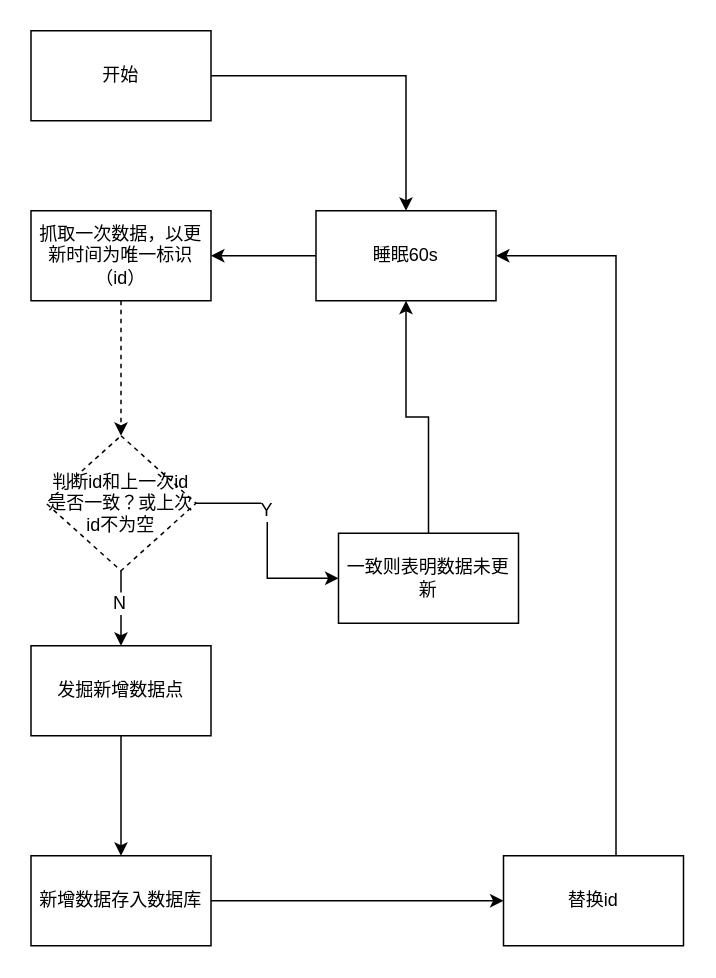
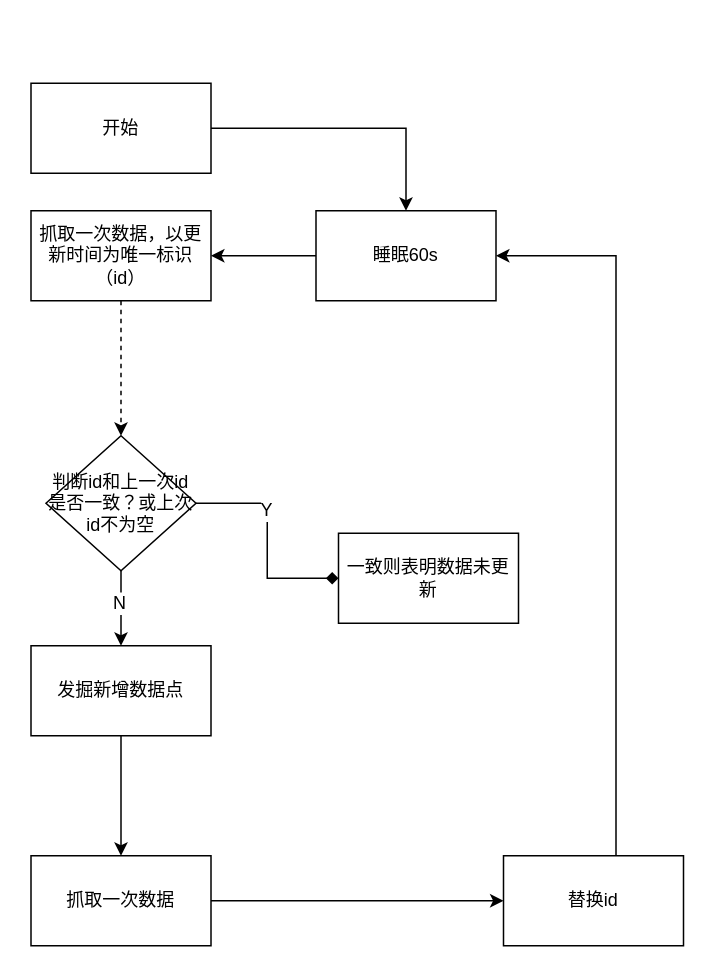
  <mxCell id="0" />
  <mxCell id="1" parent="0" />
  <mxCell id="2" value="" style="edgeStyle=orthogonalEdgeStyle;rounded=0;orthogonalLoop=1;jettySize=auto;html=1;entryX=0.5;entryY=0;entryDx=0;entryDy=0;dashed=1;" parent="1" source="3" target="8" edge="1"><mxGeometry relative="1" as="geometry"><mxPoint x="80" y="280" as="targetPoint" /></mxGeometry></mxCell>
  <mxCell id="3" value="抓取一次数据，以更新时间为唯一标识（id）" style="rounded=0;whiteSpace=wrap;html=1;" parent="1" vertex="1"><mxGeometry x="20" y="140" width="120" height="60" as="geometry" /></mxCell>
- <mxCell id="4" style="edgeStyle=orthogonalEdgeStyle;rounded=0;orthogonalLoop=1;jettySize=auto;html=1;" parent="1" source="8" target="10" edge="1"><mxGeometry relative="1" as="geometry" /></mxCell>
+ <mxCell id="4" style="edgeStyle=orthogonalEdgeStyle;rounded=0;orthogonalLoop=1;jettySize=auto;html=1;endArrow=diamond;" parent="1" source="8" target="10" edge="1"><mxGeometry relative="1" as="geometry" /></mxCell>
  <mxCell id="5" value="Y" style="text;html=1;resizable=0;points=[];align=center;verticalAlign=middle;labelBackgroundColor=#ffffff;" parent="4" vertex="1" connectable="0"><mxGeometry x="-0.3" y="-1" relative="1" as="geometry"><mxPoint y="1" as="offset" /></mxGeometry></mxCell>
  <mxCell id="6" style="edgeStyle=orthogonalEdgeStyle;rounded=0;orthogonalLoop=1;jettySize=auto;html=1;" parent="1" source="8" target="14" edge="1"><mxGeometry relative="1" as="geometry" /></mxCell>
  <mxCell id="7" value="N" style="text;html=1;resizable=0;points=[];align=center;verticalAlign=middle;labelBackgroundColor=#ffffff;" parent="6" vertex="1" connectable="0"><mxGeometry x="-0.2" y="-2" relative="1" as="geometry"><mxPoint y="1" as="offset" /></mxGeometry></mxCell>
- <mxCell id="8" value="判断id和上一次id是否一致？或上次id不为空" style="rhombus;whiteSpace=wrap;html=1;dashed=1;" parent="1" vertex="1"><mxGeometry x="30" y="290" width="100" height="90" as="geometry" /></mxCell>
- <mxCell id="9" style="edgeStyle=orthogonalEdgeStyle;rounded=0;orthogonalLoop=1;jettySize=auto;html=1;entryX=0.5;entryY=1;entryDx=0;entryDy=0;" parent="1" source="10" target="12" edge="1"><mxGeometry relative="1" as="geometry" /></mxCell>
+ <mxCell id="8" value="判断id和上一次id是否一致？或上次id不为空" style="rhombus;whiteSpace=wrap;html=1;" parent="1" vertex="1"><mxGeometry x="30" y="290" width="100" height="90" as="geometry" /></mxCell>
  <mxCell id="10" value="一致则表明数据未更新" style="rounded=0;whiteSpace=wrap;html=1;" parent="1" vertex="1"><mxGeometry x="225" y="355" width="120" height="60" as="geometry" /></mxCell>
  <mxCell id="11" style="edgeStyle=orthogonalEdgeStyle;rounded=0;orthogonalLoop=1;jettySize=auto;html=1;entryX=1;entryY=0.5;entryDx=0;entryDy=0;" parent="1" source="12" target="3" edge="1"><mxGeometry relative="1" as="geometry" /></mxCell>
  <mxCell id="12" value="睡眠60s" style="rounded=0;whiteSpace=wrap;html=1;" parent="1" vertex="1"><mxGeometry x="210" y="140" width="120" height="60" as="geometry" /></mxCell>
  <mxCell id="13" value="" style="edgeStyle=orthogonalEdgeStyle;rounded=0;orthogonalLoop=1;jettySize=auto;html=1;" parent="1" source="14" target="16" edge="1"><mxGeometry relative="1" as="geometry" /></mxCell>
  <mxCell id="14" value="发掘新增数据点" style="rounded=0;whiteSpace=wrap;html=1;" parent="1" vertex="1"><mxGeometry x="20" y="430" width="120" height="60" as="geometry" /></mxCell>
  <mxCell id="15" value="" style="edgeStyle=orthogonalEdgeStyle;rounded=0;orthogonalLoop=1;jettySize=auto;html=1;" parent="1" source="16" target="18" edge="1"><mxGeometry relative="1" as="geometry" /></mxCell>
- <mxCell id="16" value="新增数据存入数据库" style="rounded=0;whiteSpace=wrap;html=1;" parent="1" vertex="1"><mxGeometry x="20" y="570" width="120" height="60" as="geometry" /></mxCell>
+ <mxCell id="16" value="抓取一次数据" style="rounded=0;whiteSpace=wrap;html=1;" parent="1" vertex="1"><mxGeometry x="20" y="570" width="120" height="60" as="geometry" /></mxCell>
  <mxCell id="17" style="edgeStyle=orthogonalEdgeStyle;rounded=0;orthogonalLoop=1;jettySize=auto;html=1;entryX=1;entryY=0.5;entryDx=0;entryDy=0;" parent="1" source="18" target="12" edge="1"><mxGeometry relative="1" as="geometry"><mxPoint x="390" y="280" as="targetPoint" /><Array as="points"><mxPoint x="410" y="170" /></Array></mxGeometry></mxCell>
  <mxCell id="18" value="替换id" style="rounded=0;whiteSpace=wrap;html=1;" parent="1" vertex="1"><mxGeometry x="335" y="570" width="120" height="60" as="geometry" /></mxCell>
  <mxCell id="19" style="edgeStyle=orthogonalEdgeStyle;rounded=0;orthogonalLoop=1;jettySize=auto;html=1;" parent="1" source="20" target="12" edge="1"><mxGeometry relative="1" as="geometry" /></mxCell>
- <mxCell id="20" value="开始" style="rounded=0;whiteSpace=wrap;html=1;" parent="1" vertex="1"><mxGeometry x="20" y="20" width="120" height="60" as="geometry" /></mxCell>
+ <mxCell id="20" value="开始" style="rounded=0;whiteSpace=wrap;html=1;" parent="1" vertex="1"><mxGeometry x="20" y="55" width="120" height="60" as="geometry" /></mxCell>
